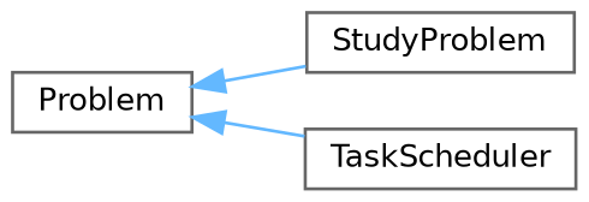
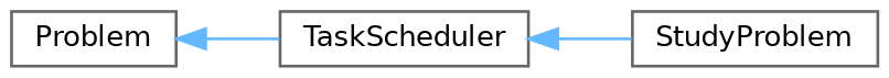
  digraph {
    rankdir=LR
    node [color=grey40 fillcolor=white fontname=Helvetica fontsize=10 shape=box style=filled]
    edge [color=steelblue1 dir=back fontname=Helvetica fontsize=10 labelfontname=Helvetica labelfontsize=10 style=solid]
    n1 [height=0.2 label=Problem width=0.4]
    n2 [height=0.2 label=StudyProblem width=0.4]
    n3 [height=0.2 label=TaskScheduler width=0.4]
-   n1 -> n2
+   n3 -> n2
    n1 -> n3
  }
